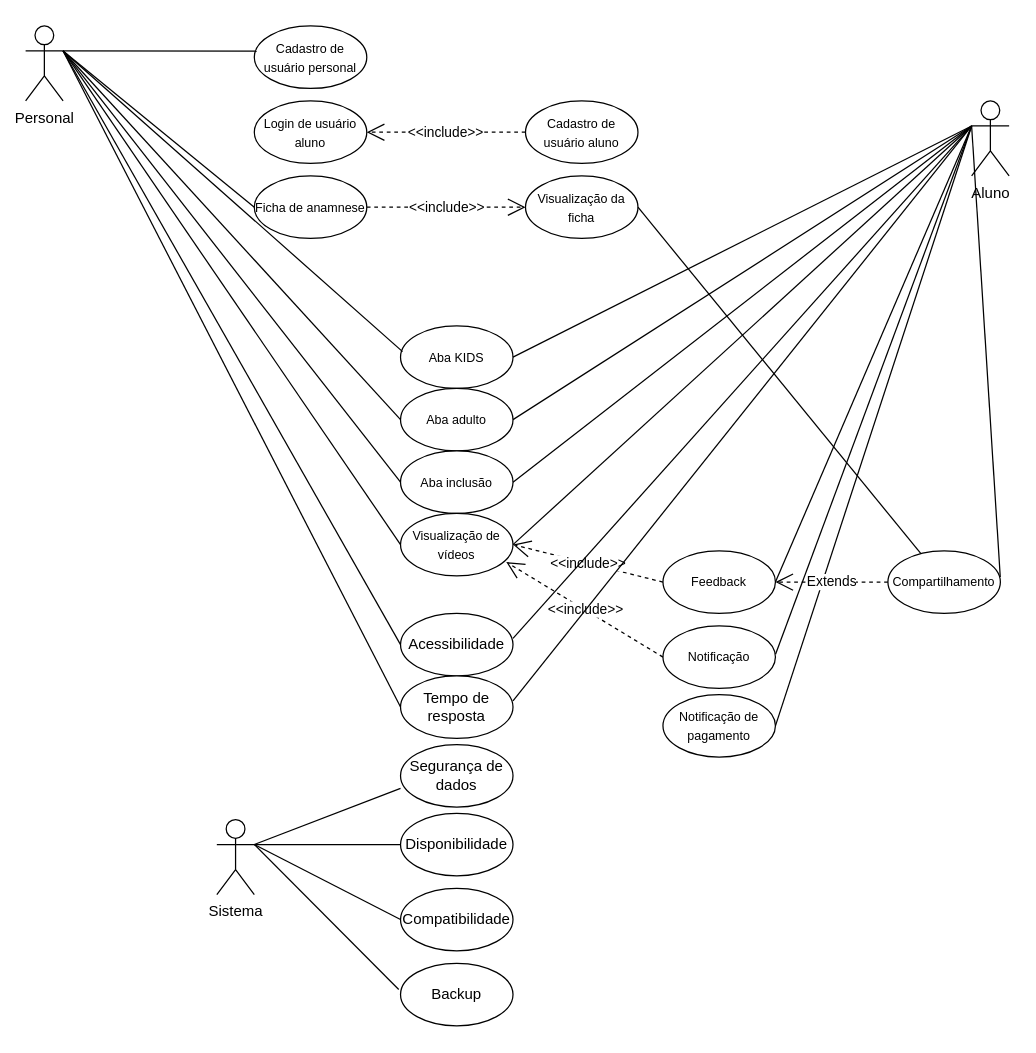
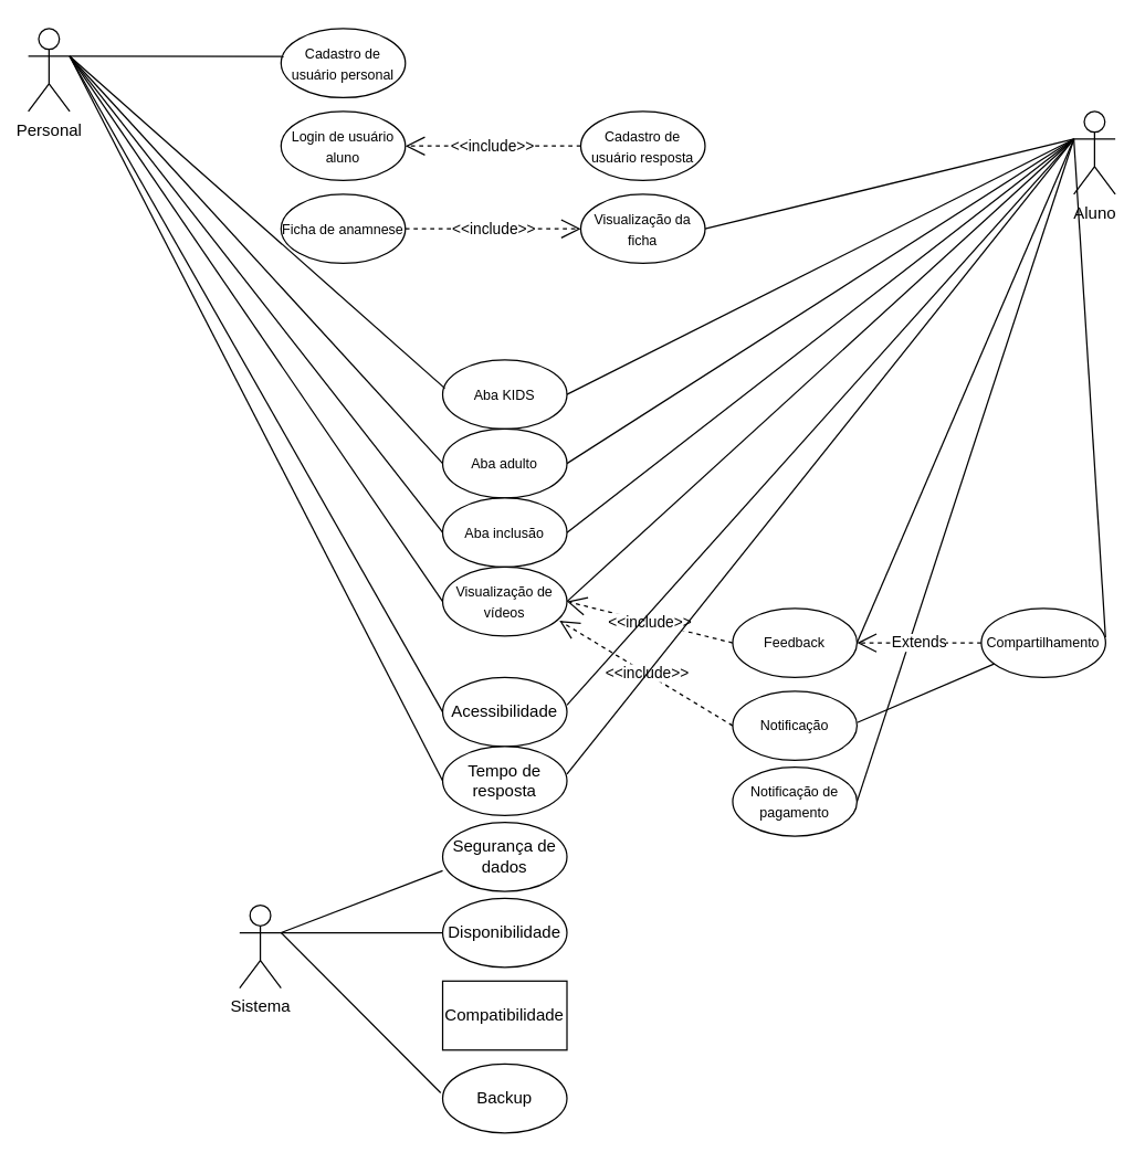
  <mxCell id="0" />
  <mxCell id="1" parent="0" />
  <mxCell id="2" value="&lt;font style=&quot;font-size: 10px;&quot;&gt;Cadastro de usuário personal&lt;/font&gt;" style="ellipse;whiteSpace=wrap;html=1;" vertex="1" parent="1"><mxGeometry x="203" y="20" width="90" height="50" as="geometry" /></mxCell>
- <mxCell id="3" value="&lt;span style=&quot;font-size: 10px;&quot;&gt;Cadastro de usuário aluno&lt;/span&gt;" style="ellipse;whiteSpace=wrap;html=1;" vertex="1" parent="1"><mxGeometry x="420" y="80" width="90" height="50" as="geometry" /></mxCell>
+ <mxCell id="3" value="&lt;span style=&quot;font-size: 10px;&quot;&gt;Cadastro de usuário resposta&lt;/span&gt;" style="ellipse;whiteSpace=wrap;html=1;" vertex="1" parent="1"><mxGeometry x="420" y="80" width="90" height="50" as="geometry" /></mxCell>
  <mxCell id="4" value="&lt;font style=&quot;font-size: 10px;&quot;&gt;Login de usuário aluno&lt;/font&gt;" style="ellipse;whiteSpace=wrap;html=1;" vertex="1" parent="1"><mxGeometry x="203" y="80" width="90" height="50" as="geometry" /></mxCell>
  <mxCell id="5" value="&lt;font style=&quot;font-size: 10px;&quot;&gt;Ficha de anamnese&lt;/font&gt;" style="ellipse;whiteSpace=wrap;html=1;" vertex="1" parent="1"><mxGeometry x="203" y="140" width="90" height="50" as="geometry" /></mxCell>
  <mxCell id="6" value="&lt;font style=&quot;font-size: 10px;&quot;&gt;Visualização da ficha&lt;/font&gt;" style="ellipse;whiteSpace=wrap;html=1;" vertex="1" parent="1"><mxGeometry x="420" y="140" width="90" height="50" as="geometry" /></mxCell>
  <mxCell id="7" value="&lt;font style=&quot;font-size: 10px;&quot;&gt;Aba KIDS&lt;/font&gt;" style="ellipse;whiteSpace=wrap;html=1;" vertex="1" parent="1"><mxGeometry x="320" y="260" width="90" height="50" as="geometry" /></mxCell>
  <mxCell id="8" value="&lt;font style=&quot;font-size: 10px;&quot;&gt;Aba adulto&lt;/font&gt;" style="ellipse;whiteSpace=wrap;html=1;" vertex="1" parent="1"><mxGeometry x="320" y="310" width="90" height="50" as="geometry" /></mxCell>
  <mxCell id="9" value="Segurança de dados" style="ellipse;whiteSpace=wrap;html=1;" vertex="1" parent="1"><mxGeometry x="320" y="595" width="90" height="50" as="geometry" /></mxCell>
  <mxCell id="10" value="Acessibilidade" style="ellipse;whiteSpace=wrap;html=1;" vertex="1" parent="1"><mxGeometry x="320" y="490" width="90" height="50" as="geometry" /></mxCell>
  <mxCell id="11" value="Disponibilidade" style="ellipse;whiteSpace=wrap;html=1;" vertex="1" parent="1"><mxGeometry x="320" y="650" width="90" height="50" as="geometry" /></mxCell>
- <mxCell id="12" value="Compatibilidade" style="ellipse;whiteSpace=wrap;html=1;" vertex="1" parent="1"><mxGeometry x="320" y="710" width="90" height="50" as="geometry" /></mxCell>
+ <mxCell id="12" value="Compatibilidade" style="whiteSpace=wrap;html=1;rounded=0;" vertex="1" parent="1"><mxGeometry x="320" y="710" width="90" height="50" as="geometry" /></mxCell>
  <mxCell id="13" value="Backup" style="ellipse;whiteSpace=wrap;html=1;" vertex="1" parent="1"><mxGeometry x="320" y="770" width="90" height="50" as="geometry" /></mxCell>
  <mxCell id="14" value="Tempo de resposta" style="ellipse;whiteSpace=wrap;html=1;" vertex="1" parent="1"><mxGeometry x="320" y="540" width="90" height="50" as="geometry" /></mxCell>
  <mxCell id="15" value="Personal" style="shape=umlActor;verticalLabelPosition=bottom;verticalAlign=top;html=1;outlineConnect=0;" vertex="1" parent="1"><mxGeometry x="20" y="20" width="30" height="60" as="geometry" /></mxCell>
  <mxCell id="16" value="" style="endArrow=none;html=1;rounded=0;exitX=1;exitY=0.333;exitDx=0;exitDy=0;exitPerimeter=0;entryX=0.022;entryY=0.402;entryDx=0;entryDy=0;entryPerimeter=0;" edge="1" parent="1" source="15" target="2"><mxGeometry width="50" height="50" relative="1" as="geometry"><mxPoint x="44" y="260" as="sourcePoint" /><mxPoint x="203" y="45" as="targetPoint" /></mxGeometry></mxCell>
  <mxCell id="17" value="Aluno" style="shape=umlActor;verticalLabelPosition=bottom;verticalAlign=top;html=1;outlineConnect=0;" vertex="1" parent="1"><mxGeometry x="777" y="80" width="30" height="60" as="geometry" /></mxCell>
  <mxCell id="18" value="&lt;font style=&quot;font-size: 10px;&quot;&gt;Aba inclusão&lt;/font&gt;" style="ellipse;whiteSpace=wrap;html=1;" vertex="1" parent="1"><mxGeometry x="320" y="360" width="90" height="50" as="geometry" /></mxCell>
  <mxCell id="19" value="&lt;font style=&quot;font-size: 10px;&quot;&gt;Feedback&lt;/font&gt;" style="ellipse;whiteSpace=wrap;html=1;" vertex="1" parent="1"><mxGeometry x="530" y="440" width="90" height="50" as="geometry" /></mxCell>
  <mxCell id="20" value="&lt;font style=&quot;font-size: 10px;&quot;&gt;Notificação&lt;/font&gt;" style="ellipse;whiteSpace=wrap;html=1;" vertex="1" parent="1"><mxGeometry x="530" y="500" width="90" height="50" as="geometry" /></mxCell>
  <mxCell id="21" value="&lt;font style=&quot;font-size: 10px;&quot;&gt;Notificação de pagamento&lt;/font&gt;" style="ellipse;whiteSpace=wrap;html=1;" vertex="1" parent="1"><mxGeometry x="530" y="555" width="90" height="50" as="geometry" /></mxCell>
- <mxCell id="22" value="" style="endArrow=none;html=1;rounded=0;exitX=0;exitY=0.5;exitDx=0;exitDy=0;entryX=1;entryY=0.333;entryDx=0;entryDy=0;entryPerimeter=0;" edge="1" parent="1" source="5" target="15"><mxGeometry width="50" height="50" relative="1" as="geometry"><mxPoint x="-6" y="310" as="sourcePoint" /><mxPoint x="44" y="260" as="targetPoint" /></mxGeometry></mxCell>
- <mxCell id="23" value="" style="endArrow=none;html=1;rounded=0;exitX=1;exitY=0.5;exitDx=0;exitDy=0;" edge="1" parent="1" source="6" target="31"><mxGeometry width="50" height="50" relative="1" as="geometry"><mxPoint x="264" y="380" as="sourcePoint" /><mxPoint x="444" y="260" as="targetPoint" /></mxGeometry></mxCell>
+ <mxCell id="23" value="" style="endArrow=none;html=1;rounded=0;exitX=1;exitY=0.5;exitDx=0;exitDy=0;entryX=0;entryY=0.333;entryDx=0;entryDy=0;entryPerimeter=0;" edge="1" parent="1" source="6" target="17"><mxGeometry width="50" height="50" relative="1" as="geometry"><mxPoint x="264" y="380" as="sourcePoint" /><mxPoint x="444" y="260" as="targetPoint" /></mxGeometry></mxCell>
  <mxCell id="24" value="" style="endArrow=none;html=1;rounded=0;entryX=0.018;entryY=0.411;entryDx=0;entryDy=0;entryPerimeter=0;exitX=1;exitY=0.333;exitDx=0;exitDy=0;exitPerimeter=0;" edge="1" parent="1" source="15" target="7"><mxGeometry width="50" height="50" relative="1" as="geometry"><mxPoint x="44" y="260" as="sourcePoint" /><mxPoint x="194" y="410" as="targetPoint" /></mxGeometry></mxCell>
  <mxCell id="25" value="" style="endArrow=none;html=1;rounded=0;exitX=1;exitY=0.333;exitDx=0;exitDy=0;exitPerimeter=0;entryX=0;entryY=0.5;entryDx=0;entryDy=0;" edge="1" parent="1" source="15" target="8"><mxGeometry width="50" height="50" relative="1" as="geometry"><mxPoint x="44" y="260" as="sourcePoint" /><mxPoint x="204" y="460" as="targetPoint" /></mxGeometry></mxCell>
  <mxCell id="26" value="" style="endArrow=none;html=1;rounded=0;exitX=1;exitY=0.333;exitDx=0;exitDy=0;exitPerimeter=0;entryX=0;entryY=0.5;entryDx=0;entryDy=0;" edge="1" parent="1" source="15" target="18"><mxGeometry width="50" height="50" relative="1" as="geometry"><mxPoint x="152" y="570" as="sourcePoint" /><mxPoint x="202" y="520" as="targetPoint" /></mxGeometry></mxCell>
  <mxCell id="27" value="" style="endArrow=none;html=1;rounded=0;exitX=1;exitY=0.5;exitDx=0;exitDy=0;entryX=0;entryY=0.333;entryDx=0;entryDy=0;entryPerimeter=0;" edge="1" parent="1" source="7" target="17"><mxGeometry width="50" height="50" relative="1" as="geometry"><mxPoint x="394" y="310" as="sourcePoint" /><mxPoint x="444" y="260" as="targetPoint" /></mxGeometry></mxCell>
  <mxCell id="28" value="" style="endArrow=none;html=1;rounded=0;entryX=0;entryY=0.333;entryDx=0;entryDy=0;entryPerimeter=0;exitX=1;exitY=0.5;exitDx=0;exitDy=0;" edge="1" parent="1" source="8" target="17"><mxGeometry width="50" height="50" relative="1" as="geometry"><mxPoint x="292" y="460" as="sourcePoint" /><mxPoint x="444" y="260" as="targetPoint" /></mxGeometry></mxCell>
  <mxCell id="29" value="" style="endArrow=none;html=1;rounded=0;entryX=0;entryY=0.333;entryDx=0;entryDy=0;entryPerimeter=0;exitX=1;exitY=0.5;exitDx=0;exitDy=0;" edge="1" parent="1" source="18" target="17"><mxGeometry width="50" height="50" relative="1" as="geometry"><mxPoint x="292" y="520" as="sourcePoint" /><mxPoint x="444" y="260" as="targetPoint" /></mxGeometry></mxCell>
  <mxCell id="30" value="&lt;font style=&quot;font-size: 10px;&quot;&gt;Visualização de vídeos&lt;/font&gt;" style="ellipse;whiteSpace=wrap;html=1;" vertex="1" parent="1"><mxGeometry x="320" y="410" width="90" height="50" as="geometry" /></mxCell>
  <mxCell id="31" value="&lt;font style=&quot;font-size: 10px;&quot;&gt;Compartilhamento&lt;/font&gt;" style="ellipse;whiteSpace=wrap;html=1;" vertex="1" parent="1"><mxGeometry x="710" y="440" width="90" height="50" as="geometry" /></mxCell>
  <mxCell id="32" value="" style="endArrow=none;html=1;rounded=0;entryX=0;entryY=0.333;entryDx=0;entryDy=0;entryPerimeter=0;exitX=0.999;exitY=0.419;exitDx=0;exitDy=0;exitPerimeter=0;" edge="1" parent="1" source="31" target="17"><mxGeometry width="50" height="50" relative="1" as="geometry"><mxPoint x="294" y="820" as="sourcePoint" /><mxPoint x="444" y="260" as="targetPoint" /></mxGeometry></mxCell>
  <mxCell id="33" value="" style="endArrow=none;html=1;rounded=0;exitX=1;exitY=0.333;exitDx=0;exitDy=0;exitPerimeter=0;entryX=0;entryY=0.5;entryDx=0;entryDy=0;" edge="1" parent="1" source="15" target="30"><mxGeometry width="50" height="50" relative="1" as="geometry"><mxPoint x="44" y="260" as="sourcePoint" /><mxPoint x="204" y="760" as="targetPoint" /></mxGeometry></mxCell>
  <mxCell id="34" value="" style="endArrow=none;html=1;rounded=0;entryX=0;entryY=0.333;entryDx=0;entryDy=0;entryPerimeter=0;exitX=1;exitY=0.5;exitDx=0;exitDy=0;" edge="1" parent="1" source="21" target="17"><mxGeometry width="50" height="50" relative="1" as="geometry"><mxPoint x="292" y="710" as="sourcePoint" /><mxPoint x="444" y="260" as="targetPoint" /></mxGeometry></mxCell>
- <mxCell id="35" value="" style="endArrow=none;html=1;rounded=0;entryX=0;entryY=0.333;entryDx=0;entryDy=0;entryPerimeter=0;exitX=1.001;exitY=0.455;exitDx=0;exitDy=0;exitPerimeter=0;" edge="1" parent="1" source="20" target="17"><mxGeometry width="50" height="50" relative="1" as="geometry"><mxPoint x="292" y="645" as="sourcePoint" /><mxPoint x="342" y="595" as="targetPoint" /></mxGeometry></mxCell>
+ <mxCell id="35" value="" style="endArrow=none;html=1;rounded=0;exitX=1.001;exitY=0.455;exitDx=0;exitDy=0;exitPerimeter=0;" edge="1" parent="1" source="20" target="31"><mxGeometry width="50" height="50" relative="1" as="geometry"><mxPoint x="292" y="645" as="sourcePoint" /><mxPoint x="342" y="595" as="targetPoint" /></mxGeometry></mxCell>
  <mxCell id="36" value="" style="endArrow=none;html=1;rounded=0;entryX=0;entryY=0.333;entryDx=0;entryDy=0;entryPerimeter=0;exitX=1;exitY=0.5;exitDx=0;exitDy=0;" edge="1" parent="1" source="19" target="17"><mxGeometry width="50" height="50" relative="1" as="geometry"><mxPoint x="292" y="580" as="sourcePoint" /><mxPoint x="440" y="260" as="targetPoint" /></mxGeometry></mxCell>
  <mxCell id="37" value="&amp;lt;&amp;lt;include&amp;gt;&amp;gt;" style="endArrow=open;endSize=12;dashed=1;html=1;rounded=0;entryX=1;entryY=0.5;entryDx=0;entryDy=0;exitX=0;exitY=0.5;exitDx=0;exitDy=0;" edge="1" parent="1" source="3" target="4"><mxGeometry width="160" relative="1" as="geometry"><mxPoint x="293" y="90" as="sourcePoint" /><mxPoint x="420" y="90" as="targetPoint" /></mxGeometry></mxCell>
  <mxCell id="38" value="&amp;lt;&amp;lt;include&amp;gt;&amp;gt;" style="endArrow=open;endSize=12;dashed=1;html=1;rounded=0;entryX=0;entryY=0.5;entryDx=0;entryDy=0;exitX=1;exitY=0.5;exitDx=0;exitDy=0;" edge="1" parent="1" source="5" target="6"><mxGeometry width="160" relative="1" as="geometry"><mxPoint x="293" y="164.66" as="sourcePoint" /><mxPoint x="420" y="164.66" as="targetPoint" /></mxGeometry></mxCell>
  <mxCell id="39" value="" style="endArrow=none;html=1;rounded=0;entryX=0;entryY=0.333;entryDx=0;entryDy=0;entryPerimeter=0;exitX=1;exitY=0.5;exitDx=0;exitDy=0;" edge="1" parent="1" source="30" target="17"><mxGeometry width="50" height="50" relative="1" as="geometry"><mxPoint x="420" y="415" as="sourcePoint" /><mxPoint x="620" y="110" as="targetPoint" /></mxGeometry></mxCell>
  <mxCell id="40" value="&amp;lt;&amp;lt;include&amp;gt;&amp;gt;" style="endArrow=open;endSize=12;dashed=1;html=1;rounded=0;entryX=1;entryY=0.5;entryDx=0;entryDy=0;exitX=0;exitY=0.5;exitDx=0;exitDy=0;" edge="1" parent="1" source="19" target="30"><mxGeometry width="160" relative="1" as="geometry"><mxPoint x="520" y="465" as="sourcePoint" /><mxPoint x="420" y="464.71" as="targetPoint" /></mxGeometry></mxCell>
  <mxCell id="41" value="&amp;lt;&amp;lt;include&amp;gt;&amp;gt;" style="endArrow=open;endSize=12;dashed=1;html=1;rounded=0;entryX=0.94;entryY=0.779;entryDx=0;entryDy=0;exitX=0;exitY=0.5;exitDx=0;exitDy=0;entryPerimeter=0;" edge="1" parent="1" source="20" target="30"><mxGeometry width="160" relative="1" as="geometry"><mxPoint x="510" y="475" as="sourcePoint" /><mxPoint x="420" y="475" as="targetPoint" /></mxGeometry></mxCell>
  <mxCell id="42" value="Extends" style="endArrow=open;endSize=12;dashed=1;html=1;rounded=0;entryX=1;entryY=0.5;entryDx=0;entryDy=0;exitX=0;exitY=0.5;exitDx=0;exitDy=0;" edge="1" parent="1" source="31" target="19"><mxGeometry width="160" relative="1" as="geometry"><mxPoint x="710" y="470" as="sourcePoint" /><mxPoint x="620" y="470" as="targetPoint" /></mxGeometry></mxCell>
  <mxCell id="43" value="Sistema&lt;div&gt;&lt;br&gt;&lt;/div&gt;" style="shape=umlActor;verticalLabelPosition=bottom;verticalAlign=top;html=1;outlineConnect=0;" vertex="1" parent="1"><mxGeometry x="173" y="655" width="30" height="60" as="geometry" /></mxCell>
  <mxCell id="44" value="" style="endArrow=none;html=1;rounded=0;exitX=1;exitY=0.333;exitDx=0;exitDy=0;exitPerimeter=0;entryX=0;entryY=0.7;entryDx=0;entryDy=0;entryPerimeter=0;" edge="1" parent="1" source="43" target="9"><mxGeometry width="50" height="50" relative="1" as="geometry"><mxPoint x="220" y="675" as="sourcePoint" /><mxPoint x="270" y="625" as="targetPoint" /></mxGeometry></mxCell>
  <mxCell id="45" value="" style="endArrow=none;html=1;rounded=0;exitX=1;exitY=0.333;exitDx=0;exitDy=0;exitPerimeter=0;entryX=0;entryY=0.5;entryDx=0;entryDy=0;" edge="1" parent="1" source="43" target="11"><mxGeometry width="50" height="50" relative="1" as="geometry"><mxPoint x="220" y="695" as="sourcePoint" /><mxPoint x="330" y="575" as="targetPoint" /></mxGeometry></mxCell>
- <mxCell id="46" value="" style="endArrow=none;html=1;rounded=0;exitX=1;exitY=0.333;exitDx=0;exitDy=0;exitPerimeter=0;entryX=0;entryY=0.5;entryDx=0;entryDy=0;" edge="1" parent="1" source="43" target="12"><mxGeometry width="50" height="50" relative="1" as="geometry"><mxPoint x="220" y="695" as="sourcePoint" /><mxPoint x="330" y="685" as="targetPoint" /></mxGeometry></mxCell>
  <mxCell id="47" value="" style="endArrow=none;html=1;rounded=0;exitX=1;exitY=0.333;exitDx=0;exitDy=0;exitPerimeter=0;entryX=-0.016;entryY=0.42;entryDx=0;entryDy=0;entryPerimeter=0;" edge="1" parent="1" source="43" target="13"><mxGeometry width="50" height="50" relative="1" as="geometry"><mxPoint x="220" y="695" as="sourcePoint" /><mxPoint x="330" y="685" as="targetPoint" /></mxGeometry></mxCell>
  <mxCell id="48" value="" style="endArrow=none;html=1;rounded=0;entryX=0;entryY=0.333;entryDx=0;entryDy=0;entryPerimeter=0;exitX=1;exitY=0.4;exitDx=0;exitDy=0;exitPerimeter=0;" edge="1" parent="1" source="10" target="17"><mxGeometry width="50" height="50" relative="1" as="geometry"><mxPoint x="420" y="475" as="sourcePoint" /><mxPoint x="787" y="110" as="targetPoint" /></mxGeometry></mxCell>
  <mxCell id="49" value="" style="endArrow=none;html=1;rounded=0;entryX=0;entryY=0.333;entryDx=0;entryDy=0;entryPerimeter=0;exitX=1;exitY=0.4;exitDx=0;exitDy=0;exitPerimeter=0;" edge="1" parent="1" source="14" target="17"><mxGeometry width="50" height="50" relative="1" as="geometry"><mxPoint x="420" y="535" as="sourcePoint" /><mxPoint x="787" y="110" as="targetPoint" /></mxGeometry></mxCell>
  <mxCell id="50" value="" style="endArrow=none;html=1;rounded=0;exitX=1;exitY=0.333;exitDx=0;exitDy=0;exitPerimeter=0;entryX=0;entryY=0.5;entryDx=0;entryDy=0;" edge="1" parent="1" source="15" target="14"><mxGeometry width="50" height="50" relative="1" as="geometry"><mxPoint x="60" y="50" as="sourcePoint" /><mxPoint x="330" y="475" as="targetPoint" /></mxGeometry></mxCell>
  <mxCell id="51" value="" style="endArrow=none;html=1;rounded=0;exitX=1;exitY=0.333;exitDx=0;exitDy=0;exitPerimeter=0;entryX=0;entryY=0.5;entryDx=0;entryDy=0;" edge="1" parent="1" source="15" target="10"><mxGeometry width="50" height="50" relative="1" as="geometry"><mxPoint x="40" y="100" as="sourcePoint" /><mxPoint x="310" y="525" as="targetPoint" /></mxGeometry></mxCell>
